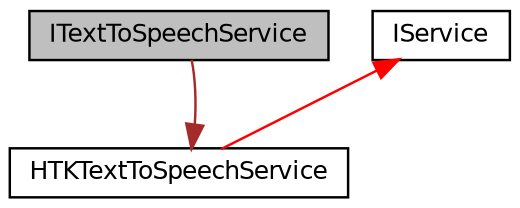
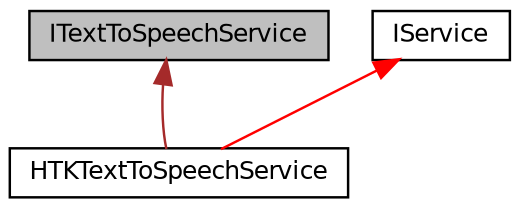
  digraph {
    node [color=black fillcolor=white fontname=Helvetica fontsize=10 shape=record style=filled]
    edge [dir=back fontname=Helvetica fontsize=10 labelfontname=Helvetica labelfontsize=10 style=solid]
    n1 [fillcolor=grey75 fontcolor=black height=0.2 label=ITextToSpeechService width=0.4]
    n2 [height=0.2 label=HTKTextToSpeechService width=0.4]
    n3 [height=0.2 label=IService width=0.4]
-   n2 -> n1 [color=brown]
+   n1 -> n2 [color=brown]
    n3 -> n2 [color=red]
  }
